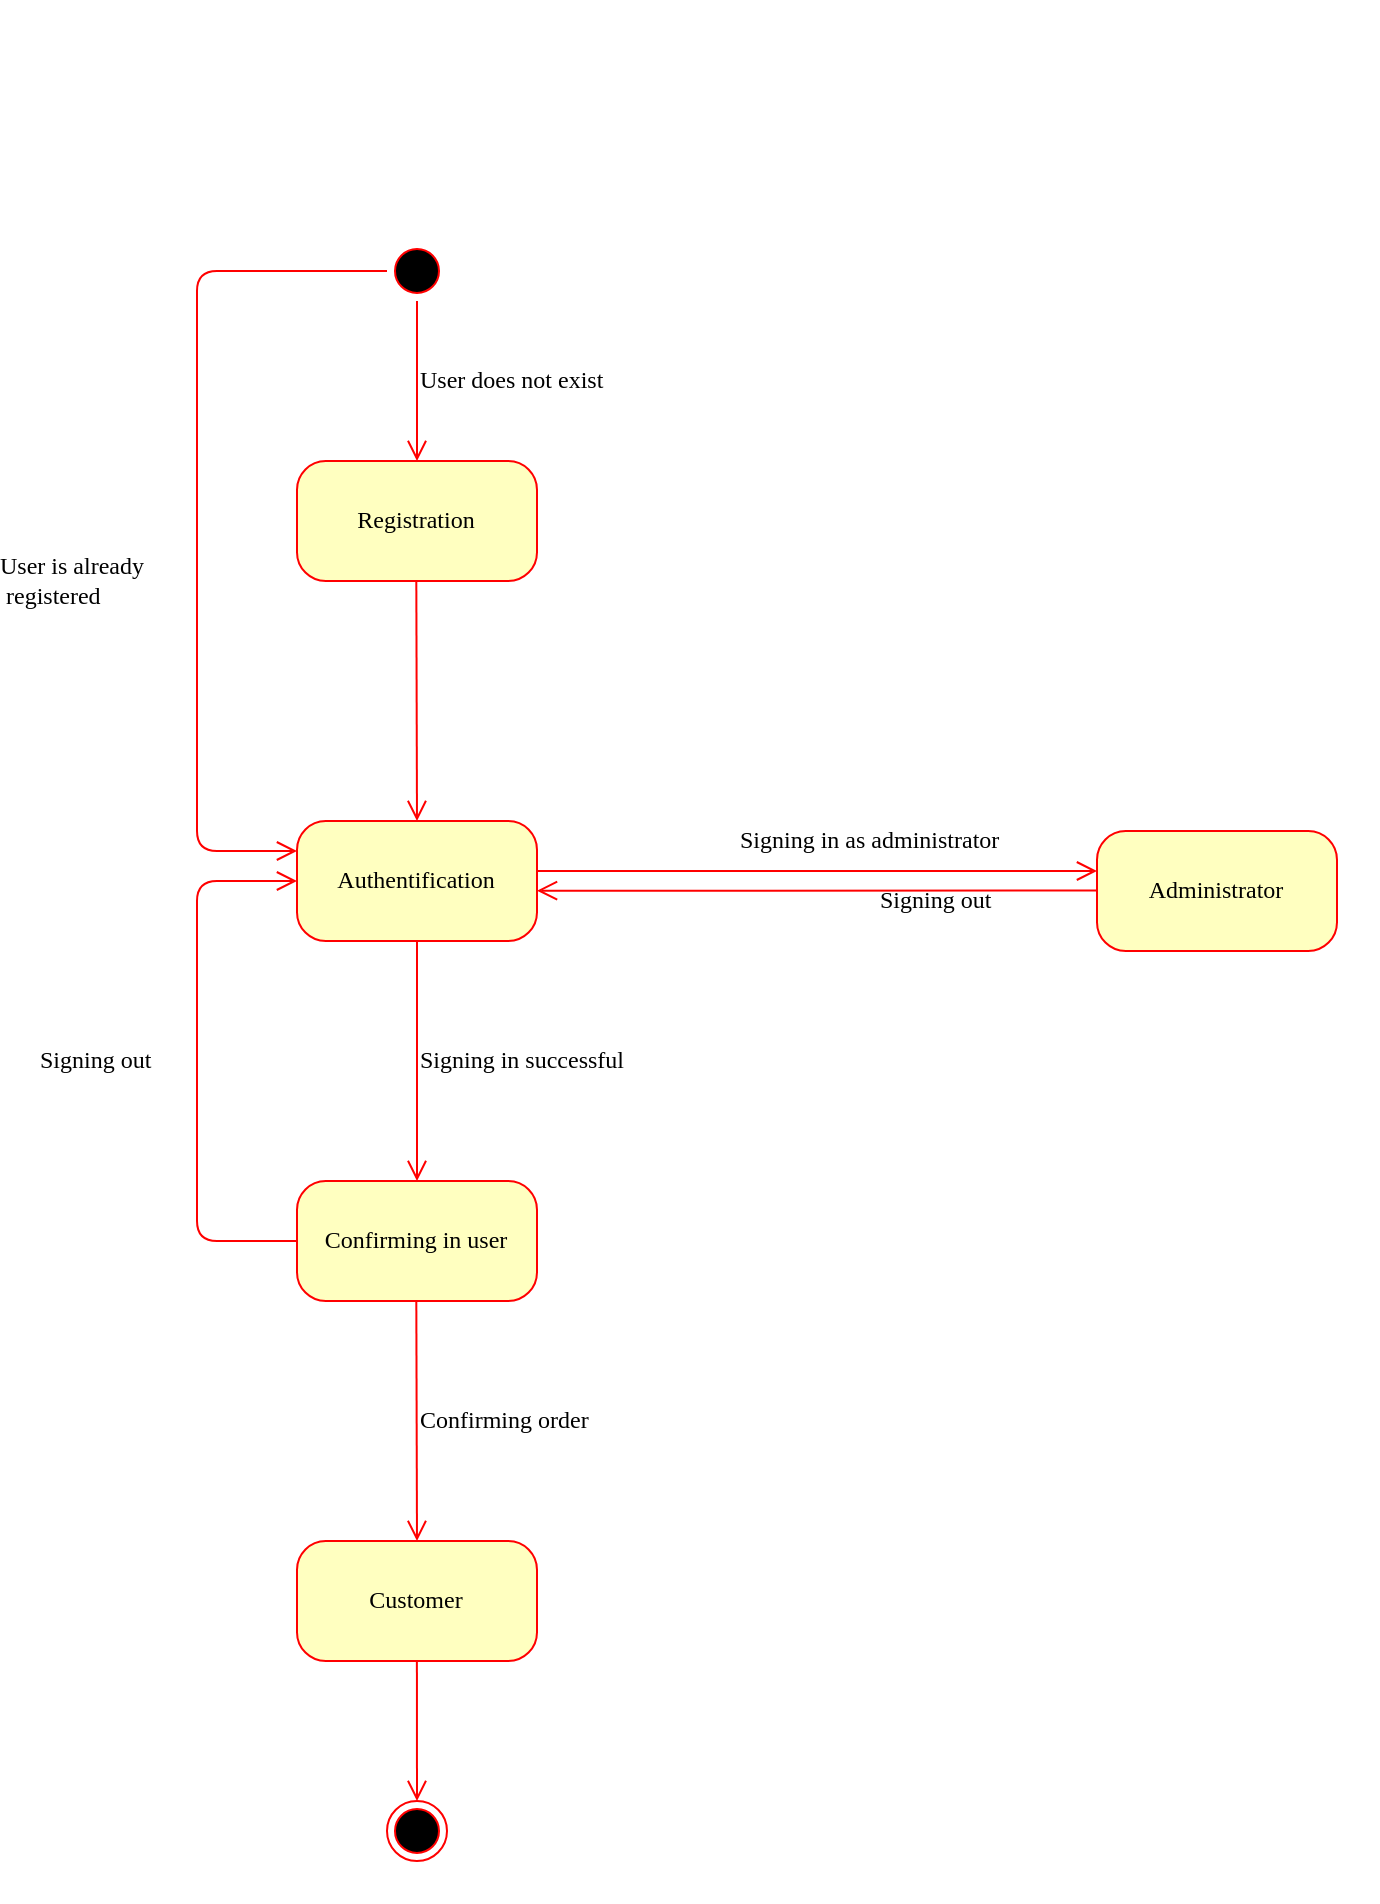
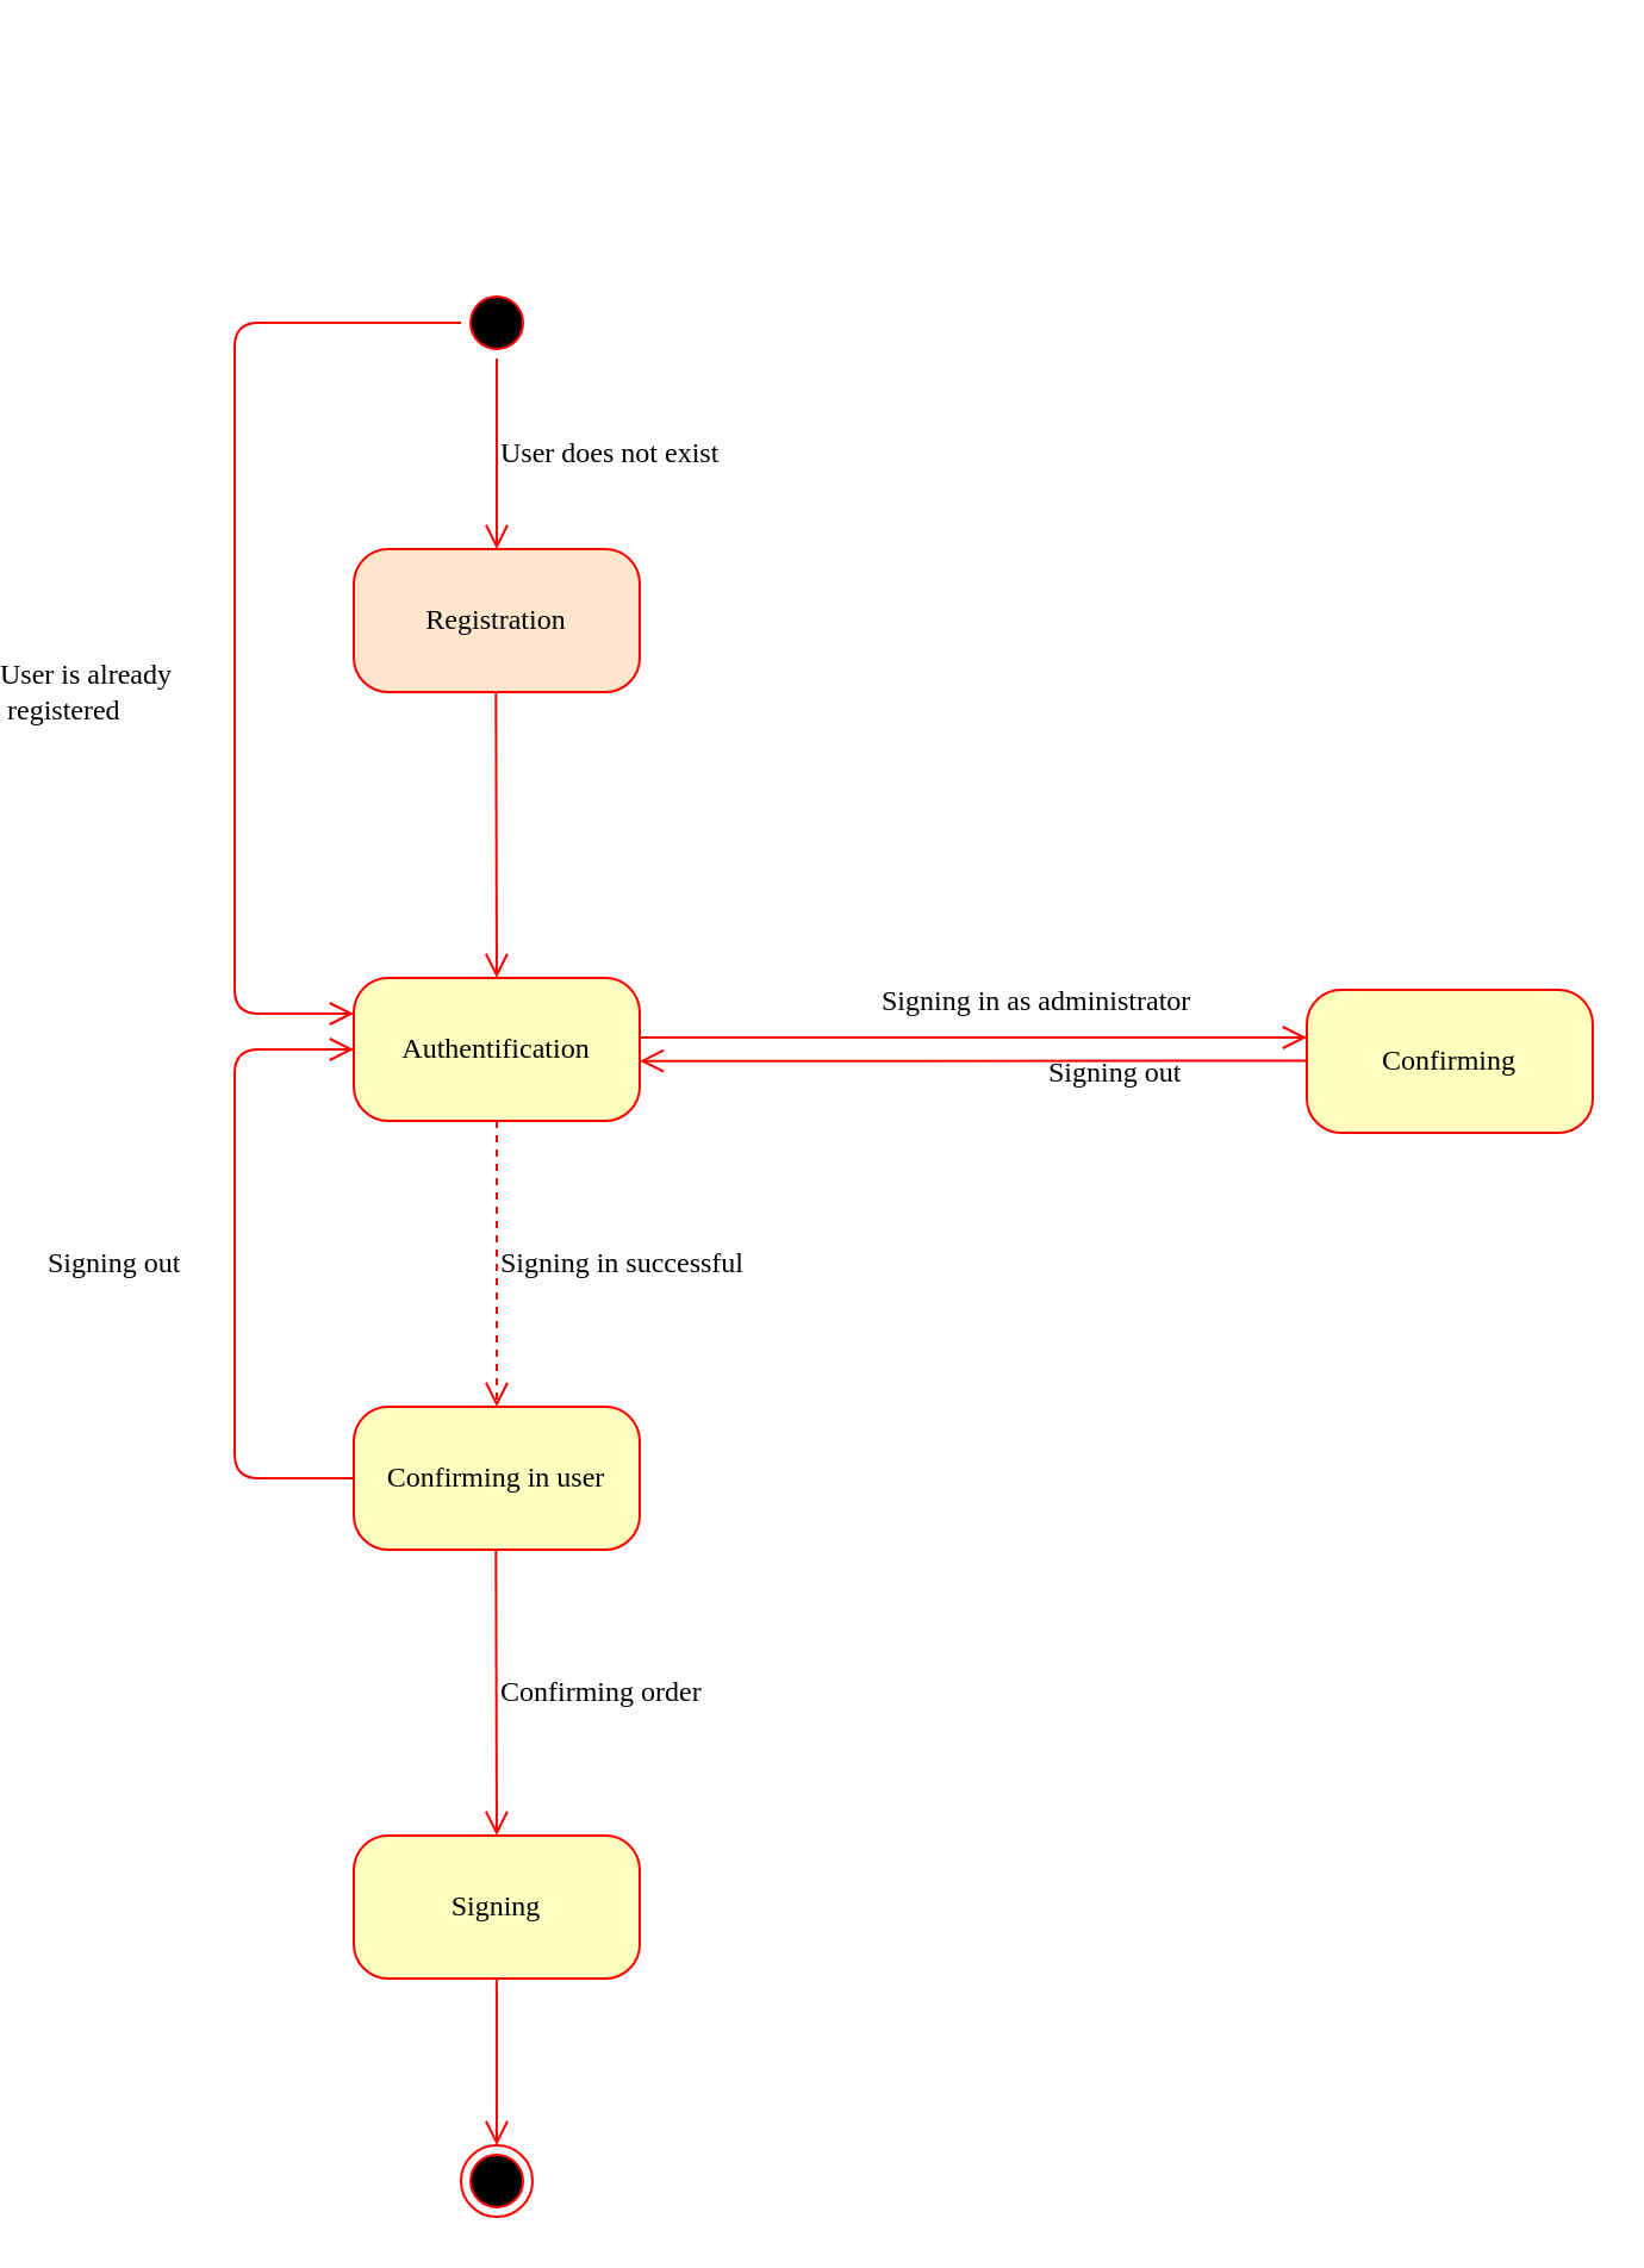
  <mxCell id="0" />
  <mxCell id="1" parent="0" />
  <mxCell id="2" value="" style="ellipse;html=1;shape=startState;fillColor=#000000;strokeColor=#ff0000;rounded=1;shadow=0;comic=0;labelBackgroundColor=none;fontFamily=Verdana;fontSize=12;fontColor=#000000;align=center;direction=south;" parent="1" vertex="1"><mxGeometry x="125" y="120" width="30" height="30" as="geometry" /></mxCell>
  <mxCell id="3" value="Authentification" style="rounded=1;whiteSpace=wrap;html=1;arcSize=24;fillColor=#ffffc0;strokeColor=#ff0000;shadow=0;comic=0;labelBackgroundColor=none;fontFamily=Verdana;fontSize=12;fontColor=#000000;align=center;" parent="1" vertex="1"><mxGeometry x="80" y="410" width="120" height="60" as="geometry" /></mxCell>
- <mxCell id="4" value="Registration" style="rounded=1;whiteSpace=wrap;html=1;arcSize=24;fillColor=#ffffc0;strokeColor=#ff0000;shadow=0;comic=0;labelBackgroundColor=none;fontFamily=Verdana;fontSize=12;fontColor=#000000;align=center;" parent="1" vertex="1"><mxGeometry x="80" y="230" width="120" height="60" as="geometry" /></mxCell>
+ <mxCell id="4" value="Registration" style="rounded=1;whiteSpace=wrap;html=1;arcSize=24;fillColor=#ffe6cc;strokeColor=#ff0000;shadow=0;comic=0;labelBackgroundColor=none;fontFamily=Verdana;fontSize=12;fontColor=#000000;align=center;" parent="1" vertex="1"><mxGeometry x="80" y="230" width="120" height="60" as="geometry" /></mxCell>
  <mxCell id="5" value="User does not exist" style="edgeStyle=orthogonalEdgeStyle;html=1;labelBackgroundColor=none;endArrow=open;endSize=8;strokeColor=#ff0000;fontFamily=Verdana;fontSize=12;align=left;" parent="1" source="2" target="4" edge="1"><mxGeometry relative="1" as="geometry" /></mxCell>
- <mxCell id="6" value="Signing in successful" style="edgeStyle=elbowEdgeStyle;html=1;labelBackgroundColor=none;endArrow=open;endSize=8;strokeColor=#ff0000;fontFamily=Verdana;fontSize=12;align=left;exitX=0.5;exitY=1;exitDx=0;exitDy=0;entryX=0.5;entryY=0;entryDx=0;entryDy=0;" parent="1" source="3" target="7" edge="1"><mxGeometry relative="1" as="geometry"><mxPoint x="190" y="615" as="sourcePoint" /><mxPoint x="110.241" y="595" as="targetPoint" /></mxGeometry></mxCell>
+ <mxCell id="6" value="Signing in successful" style="edgeStyle=elbowEdgeStyle;html=1;labelBackgroundColor=none;endArrow=open;endSize=8;strokeColor=#ff0000;fontFamily=Verdana;fontSize=12;align=left;exitX=0.5;exitY=1;exitDx=0;exitDy=0;entryX=0.5;entryY=0;entryDx=0;entryDy=0;dashed=1;" parent="1" source="3" target="7" edge="1"><mxGeometry relative="1" as="geometry"><mxPoint x="190" y="615" as="sourcePoint" /><mxPoint x="110.241" y="595" as="targetPoint" /></mxGeometry></mxCell>
  <mxCell id="7" value="Confirming in user" style="rounded=1;whiteSpace=wrap;html=1;arcSize=24;fillColor=#ffffc0;strokeColor=#ff0000;shadow=0;comic=0;labelBackgroundColor=none;fontFamily=Verdana;fontSize=12;fontColor=#000000;align=center;" parent="1" vertex="1"><mxGeometry x="80" y="590" width="120" height="60" as="geometry" /></mxCell>
  <mxCell id="8" value="Signing out" style="edgeStyle=elbowEdgeStyle;html=1;exitX=0;exitY=0.75;entryX=0;entryY=0.5;labelBackgroundColor=none;endArrow=open;endSize=8;strokeColor=#ff0000;fontFamily=Verdana;fontSize=12;align=left;entryDx=0;entryDy=0;" parent="1" target="3" edge="1"><mxGeometry y="80" relative="1" as="geometry"><mxPoint x="80" y="620" as="sourcePoint" /><mxPoint x="-90" y="650" as="targetPoint" /><Array as="points"><mxPoint x="30" y="510" /><mxPoint x="20" y="530" /></Array><mxPoint as="offset" /></mxGeometry></mxCell>
  <mxCell id="9" style="edgeStyle=elbowEdgeStyle;html=1;labelBackgroundColor=none;endArrow=open;endSize=8;strokeColor=#ff0000;fontFamily=Verdana;fontSize=12;align=left;exitX=0.5;exitY=1;exitDx=0;exitDy=0;entryX=0.5;entryY=0;entryDx=0;entryDy=0;" parent="1" edge="1"><mxGeometry relative="1" as="geometry"><mxPoint x="139.66" y="290" as="sourcePoint" /><mxPoint x="139.66" y="410" as="targetPoint" /></mxGeometry></mxCell>
- <mxCell id="10" value="Customer" style="rounded=1;whiteSpace=wrap;html=1;arcSize=24;fillColor=#ffffc0;strokeColor=#ff0000;shadow=0;comic=0;labelBackgroundColor=none;fontFamily=Verdana;fontSize=12;fontColor=#000000;align=center;" parent="1" vertex="1"><mxGeometry x="80" y="770" width="120" height="60" as="geometry" /></mxCell>
+ <mxCell id="10" value="Signing" style="rounded=1;whiteSpace=wrap;html=1;arcSize=24;fillColor=#ffffc0;strokeColor=#ff0000;shadow=0;comic=0;labelBackgroundColor=none;fontFamily=Verdana;fontSize=12;fontColor=#000000;align=center;" parent="1" vertex="1"><mxGeometry x="80" y="770" width="120" height="60" as="geometry" /></mxCell>
  <mxCell id="11" value="Confirming order" style="edgeStyle=elbowEdgeStyle;html=1;labelBackgroundColor=none;endArrow=open;endSize=8;strokeColor=#ff0000;fontFamily=Verdana;fontSize=12;align=left;exitX=0.5;exitY=1;exitDx=0;exitDy=0;entryX=0.5;entryY=0;entryDx=0;entryDy=0;" parent="1" edge="1"><mxGeometry relative="1" as="geometry"><mxPoint x="139.66" y="650" as="sourcePoint" /><mxPoint x="139.66" y="770" as="targetPoint" /></mxGeometry></mxCell>
- <mxCell id="12" value="Administrator" style="rounded=1;whiteSpace=wrap;html=1;arcSize=24;fillColor=#ffffc0;strokeColor=#ff0000;shadow=0;comic=0;labelBackgroundColor=none;fontFamily=Verdana;fontSize=12;fontColor=#000000;align=center;" parent="1" vertex="1"><mxGeometry x="480" y="415" width="120" height="60" as="geometry" /></mxCell>
+ <mxCell id="12" value="Confirming" style="rounded=1;whiteSpace=wrap;html=1;arcSize=24;fillColor=#ffffc0;strokeColor=#ff0000;shadow=0;comic=0;labelBackgroundColor=none;fontFamily=Verdana;fontSize=12;fontColor=#000000;align=center;" parent="1" vertex="1"><mxGeometry x="480" y="415" width="120" height="60" as="geometry" /></mxCell>
  <mxCell id="13" value="Signing in as administrator" style="edgeStyle=orthogonalEdgeStyle;html=1;labelBackgroundColor=none;endArrow=open;endSize=8;strokeColor=#ff0000;fontFamily=Verdana;fontSize=12;align=left;" parent="1" edge="1"><mxGeometry x="-0.286" y="15" relative="1" as="geometry"><mxPoint x="200" y="435" as="sourcePoint" /><mxPoint x="480" y="435" as="targetPoint" /><Array as="points"><mxPoint x="200" y="435" /><mxPoint x="470" y="435" /></Array><mxPoint as="offset" /></mxGeometry></mxCell>
  <mxCell id="14" value="Signing out" style="edgeStyle=orthogonalEdgeStyle;html=1;labelBackgroundColor=none;endArrow=open;endSize=8;strokeColor=#ff0000;fontFamily=Verdana;fontSize=12;align=left;exitX=0;exitY=0.5;exitDx=0;exitDy=0;" parent="1" source="12" edge="1"><mxGeometry x="-0.214" y="5" relative="1" as="geometry"><mxPoint x="470" y="444.83" as="sourcePoint" /><mxPoint x="200" y="444.83" as="targetPoint" /><Array as="points"><mxPoint x="200" y="445" /></Array><mxPoint as="offset" /></mxGeometry></mxCell>
  <mxCell id="15" value="User is already&lt;br&gt;&amp;nbsp;registered" style="edgeStyle=elbowEdgeStyle;html=1;exitX=0.5;exitY=1;labelBackgroundColor=none;endArrow=open;endSize=8;strokeColor=#ff0000;fontFamily=Verdana;fontSize=12;align=left;entryX=0;entryY=0.25;entryDx=0;entryDy=0;exitDx=0;exitDy=0;" parent="1" source="2" target="3" edge="1"><mxGeometry x="0.149" y="-100" relative="1" as="geometry"><mxPoint x="80" y="130" as="sourcePoint" /><mxPoint x="80" y="300" as="targetPoint" /><Array as="points"><mxPoint x="30" y="20" /><mxPoint x="20" y="40" /></Array><mxPoint as="offset" /></mxGeometry></mxCell>
  <mxCell id="16" value="" style="ellipse;html=1;shape=endState;fillColor=#000000;strokeColor=#ff0000;rounded=1;shadow=0;comic=0;labelBackgroundColor=none;fontFamily=Verdana;fontSize=12;fontColor=#000000;align=center;" parent="1" vertex="1"><mxGeometry x="125" y="900" width="30" height="30" as="geometry" /></mxCell>
  <mxCell id="17" value="" style="edgeStyle=elbowEdgeStyle;html=1;labelBackgroundColor=none;endArrow=open;endSize=8;strokeColor=#ff0000;fontFamily=Verdana;fontSize=12;align=left;exitX=0.5;exitY=1;exitDx=0;exitDy=0;" parent="1" edge="1"><mxGeometry relative="1" as="geometry"><mxPoint x="139.95" y="830" as="sourcePoint" /><mxPoint x="139.95" y="900" as="targetPoint" /></mxGeometry></mxCell>
